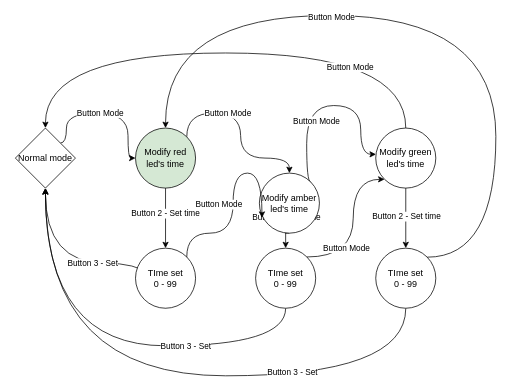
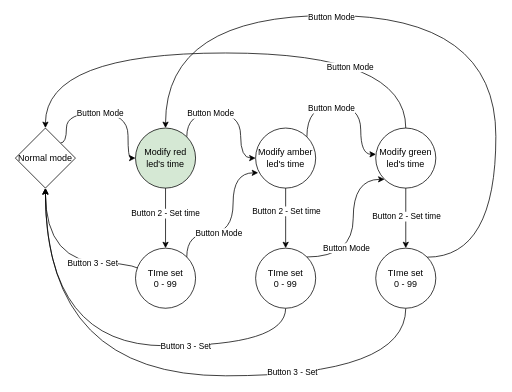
  <mxCell id="0" />
  <mxCell id="1" parent="0" />
  <mxCell id="2" style="edgeStyle=orthogonalEdgeStyle;rounded=0;orthogonalLoop=1;jettySize=auto;html=1;exitX=1;exitY=0;exitDx=0;exitDy=0;curved=1;" edge="1" parent="1" source="4" target="9"><mxGeometry relative="1" as="geometry"><Array as="points"><mxPoint x="88" y="150" /><mxPoint x="170" y="150" /><mxPoint x="170" y="210" /></Array></mxGeometry></mxCell>
  <mxCell id="3" value="Button Mode" style="edgeLabel;html=1;align=center;verticalAlign=middle;resizable=0;points=[];" vertex="1" connectable="0" parent="2"><mxGeometry x="-0.078" y="1" relative="1" as="geometry"><mxPoint as="offset" /></mxGeometry></mxCell>
  <mxCell id="4" value="Normal mode" style="rhombus;whiteSpace=wrap;html=1;aspect=fixed;" vertex="1" parent="1"><mxGeometry x="20" y="170" width="80" height="80" as="geometry" /></mxCell>
  <mxCell id="5" style="edgeStyle=orthogonalEdgeStyle;rounded=0;orthogonalLoop=1;jettySize=auto;html=1;exitX=1;exitY=0;exitDx=0;exitDy=0;curved=1;" edge="1" parent="1" source="9" target="14"><mxGeometry relative="1" as="geometry"><Array as="points"><mxPoint x="248" y="150" /><mxPoint x="320" y="150" /><mxPoint x="320" y="210" /></Array></mxGeometry></mxCell>
  <mxCell id="6" value="Button Mode" style="edgeLabel;html=1;align=center;verticalAlign=middle;resizable=0;points=[];" vertex="1" connectable="0" parent="5"><mxGeometry x="-0.31" relative="1" as="geometry"><mxPoint as="offset" /></mxGeometry></mxCell>
  <mxCell id="7" style="edgeStyle=orthogonalEdgeStyle;rounded=0;orthogonalLoop=1;jettySize=auto;html=1;exitX=0.5;exitY=1;exitDx=0;exitDy=0;" edge="1" parent="1" source="9" target="22"><mxGeometry relative="1" as="geometry" /></mxCell>
  <mxCell id="8" value="Button 2 - Set time" style="edgeLabel;html=1;align=center;verticalAlign=middle;resizable=0;points=[];" vertex="1" connectable="0" parent="7"><mxGeometry x="-0.181" y="-1" relative="1" as="geometry"><mxPoint as="offset" /></mxGeometry></mxCell>
  <mxCell id="9" value="Modify red led's time" style="ellipse;whiteSpace=wrap;html=1;aspect=fixed;fillColor=#d5e8d4;" vertex="1" parent="1"><mxGeometry x="180" y="170" width="80" height="80" as="geometry" /></mxCell>
  <mxCell id="10" style="edgeStyle=orthogonalEdgeStyle;rounded=0;orthogonalLoop=1;jettySize=auto;html=1;exitX=1;exitY=0;exitDx=0;exitDy=0;curved=1;" edge="1" parent="1" source="14" target="19"><mxGeometry relative="1" as="geometry"><Array as="points"><mxPoint x="408" y="140" /><mxPoint x="480" y="140" /><mxPoint x="480" y="205" /></Array></mxGeometry></mxCell>
  <mxCell id="11" value="Button Mode" style="edgeLabel;html=1;align=center;verticalAlign=middle;resizable=0;points=[];" vertex="1" connectable="0" parent="10"><mxGeometry x="-0.35" y="-3" relative="1" as="geometry"><mxPoint x="9" as="offset" /></mxGeometry></mxCell>
  <mxCell id="12" style="edgeStyle=orthogonalEdgeStyle;rounded=0;orthogonalLoop=1;jettySize=auto;html=1;exitX=0.5;exitY=1;exitDx=0;exitDy=0;" edge="1" parent="1" source="14" target="27"><mxGeometry relative="1" as="geometry"><Array as="points"><mxPoint x="380" y="290" /><mxPoint x="380" y="290" /></Array></mxGeometry></mxCell>
  <mxCell id="13" value="Button 2 - Set time" style="edgeLabel;html=1;align=center;verticalAlign=middle;resizable=0;points=[];" vertex="1" connectable="0" parent="12"><mxGeometry x="0.033" relative="1" as="geometry"><mxPoint y="-11" as="offset" /></mxGeometry></mxCell>
- <mxCell id="14" value="Modify amber led's time" style="ellipse;whiteSpace=wrap;html=1;aspect=fixed;" vertex="1" parent="1"><mxGeometry x="345" y="230" width="80" height="80" as="geometry" /></mxCell>
+ <mxCell id="14" value="Modify amber led's time" style="ellipse;whiteSpace=wrap;html=1;aspect=fixed;" vertex="1" parent="1"><mxGeometry x="340" y="170" width="80" height="80" as="geometry" /></mxCell>
  <mxCell id="15" style="edgeStyle=orthogonalEdgeStyle;rounded=0;orthogonalLoop=1;jettySize=auto;html=1;exitX=0.5;exitY=1;exitDx=0;exitDy=0;" edge="1" parent="1" source="19" target="32"><mxGeometry relative="1" as="geometry" /></mxCell>
  <mxCell id="16" value="Button 2 - Set time" style="edgeLabel;html=1;align=center;verticalAlign=middle;resizable=0;points=[];" vertex="1" connectable="0" parent="15"><mxGeometry x="-0.083" relative="1" as="geometry"><mxPoint as="offset" /></mxGeometry></mxCell>
  <mxCell id="17" style="edgeStyle=orthogonalEdgeStyle;rounded=0;orthogonalLoop=1;jettySize=auto;html=1;exitX=0.5;exitY=0;exitDx=0;exitDy=0;entryX=0.5;entryY=0;entryDx=0;entryDy=0;curved=1;" edge="1" parent="1" source="19" target="4"><mxGeometry relative="1" as="geometry"><Array as="points"><mxPoint x="540" y="70" /><mxPoint x="60" y="70" /></Array></mxGeometry></mxCell>
  <mxCell id="18" value="Button Mode" style="edgeLabel;html=1;align=center;verticalAlign=middle;resizable=0;points=[];" vertex="1" connectable="0" parent="17"><mxGeometry x="-0.485" y="18" relative="1" as="geometry"><mxPoint as="offset" /></mxGeometry></mxCell>
  <mxCell id="19" value="Modify green led's time" style="ellipse;whiteSpace=wrap;html=1;aspect=fixed;" vertex="1" parent="1"><mxGeometry x="500" y="170" width="80" height="80" as="geometry" /></mxCell>
  <mxCell id="20" style="edgeStyle=orthogonalEdgeStyle;rounded=0;orthogonalLoop=1;jettySize=auto;html=1;exitX=0.5;exitY=1;exitDx=0;exitDy=0;curved=1;" edge="1" parent="1" source="22" target="4"><mxGeometry relative="1" as="geometry"><Array as="points"><mxPoint x="220" y="350" /><mxPoint x="60" y="350" /></Array></mxGeometry></mxCell>
  <mxCell id="21" value="Button 3 - Set" style="edgeLabel;html=1;align=center;verticalAlign=middle;resizable=0;points=[];" vertex="1" connectable="0" parent="20"><mxGeometry x="-0.011" y="-1" relative="1" as="geometry"><mxPoint as="offset" /></mxGeometry></mxCell>
  <mxCell id="22" value="TIme set&lt;div&gt;0 - 99&lt;/div&gt;" style="ellipse;whiteSpace=wrap;html=1;aspect=fixed;" vertex="1" parent="1"><mxGeometry x="180" y="330" width="80" height="80" as="geometry" /></mxCell>
  <mxCell id="23" style="edgeStyle=orthogonalEdgeStyle;rounded=0;orthogonalLoop=1;jettySize=auto;html=1;exitX=0.5;exitY=1;exitDx=0;exitDy=0;entryX=0.5;entryY=1;entryDx=0;entryDy=0;curved=1;" edge="1" parent="1" source="27" target="4"><mxGeometry relative="1" as="geometry"><Array as="points"><mxPoint x="380" y="460" /><mxPoint x="60" y="460" /></Array></mxGeometry></mxCell>
  <mxCell id="24" value="Button 3 - Set" style="edgeLabel;html=1;align=center;verticalAlign=middle;resizable=0;points=[];" vertex="1" connectable="0" parent="23"><mxGeometry x="-0.365" relative="1" as="geometry"><mxPoint as="offset" /></mxGeometry></mxCell>
  <mxCell id="25" style="edgeStyle=orthogonalEdgeStyle;rounded=0;orthogonalLoop=1;jettySize=auto;html=1;exitX=1;exitY=0;exitDx=0;exitDy=0;entryX=0;entryY=1;entryDx=0;entryDy=0;curved=1;" edge="1" parent="1" source="27" target="19"><mxGeometry relative="1" as="geometry"><Array as="points"><mxPoint x="470" y="342" /><mxPoint x="470" y="238" /></Array></mxGeometry></mxCell>
  <mxCell id="26" value="Button Mode" style="edgeLabel;html=1;align=center;verticalAlign=middle;resizable=0;points=[];" vertex="1" connectable="0" parent="25"><mxGeometry x="-0.575" y="4" relative="1" as="geometry"><mxPoint x="8" y="-8" as="offset" /></mxGeometry></mxCell>
  <mxCell id="27" value="TIme set&lt;div&gt;0 - 99&lt;/div&gt;" style="ellipse;whiteSpace=wrap;html=1;aspect=fixed;" vertex="1" parent="1"><mxGeometry x="340" y="330" width="80" height="80" as="geometry" /></mxCell>
  <mxCell id="28" style="edgeStyle=orthogonalEdgeStyle;rounded=0;orthogonalLoop=1;jettySize=auto;html=1;exitX=0.5;exitY=1;exitDx=0;exitDy=0;entryX=0.5;entryY=1;entryDx=0;entryDy=0;curved=1;" edge="1" parent="1" source="32" target="4"><mxGeometry relative="1" as="geometry"><Array as="points"><mxPoint x="540" y="500" /><mxPoint x="60" y="500" /></Array></mxGeometry></mxCell>
  <mxCell id="29" value="Button 3 - Set" style="edgeLabel;html=1;align=center;verticalAlign=middle;resizable=0;points=[];" vertex="1" connectable="0" parent="28"><mxGeometry x="-0.409" y="-5" relative="1" as="geometry"><mxPoint as="offset" /></mxGeometry></mxCell>
  <mxCell id="30" style="edgeStyle=orthogonalEdgeStyle;rounded=0;orthogonalLoop=1;jettySize=auto;html=1;curved=1;" edge="1" parent="1" source="32"><mxGeometry relative="1" as="geometry"><mxPoint x="578.284" y="341.716" as="sourcePoint" /><mxPoint x="220" y="170" as="targetPoint" /><Array as="points"><mxPoint x="660" y="342" /><mxPoint x="660" y="20" /><mxPoint x="220" y="20" /></Array></mxGeometry></mxCell>
  <mxCell id="31" value="Button Mode" style="edgeLabel;html=1;align=center;verticalAlign=middle;resizable=0;points=[];" vertex="1" connectable="0" parent="30"><mxGeometry x="0.134" y="1" relative="1" as="geometry"><mxPoint x="-64" as="offset" /></mxGeometry></mxCell>
  <mxCell id="32" value="TIme set&lt;div&gt;0 - 99&lt;/div&gt;" style="ellipse;whiteSpace=wrap;html=1;aspect=fixed;" vertex="1" parent="1"><mxGeometry x="500" y="330" width="80" height="80" as="geometry" /></mxCell>
  <mxCell id="33" style="edgeStyle=orthogonalEdgeStyle;rounded=0;orthogonalLoop=1;jettySize=auto;html=1;exitX=1;exitY=0;exitDx=0;exitDy=0;entryX=0.043;entryY=0.745;entryDx=0;entryDy=0;entryPerimeter=0;curved=1;" edge="1" parent="1" source="22" target="14"><mxGeometry relative="1" as="geometry"><Array as="points"><mxPoint x="248" y="310" /><mxPoint x="310" y="310" /><mxPoint x="310" y="230" /></Array></mxGeometry></mxCell>
  <mxCell id="34" value="Button Mode" style="edgeLabel;html=1;align=center;verticalAlign=middle;resizable=0;points=[];" vertex="1" connectable="0" parent="33"><mxGeometry x="0.212" y="22" relative="1" as="geometry"><mxPoint x="2" y="32" as="offset" /></mxGeometry></mxCell>
